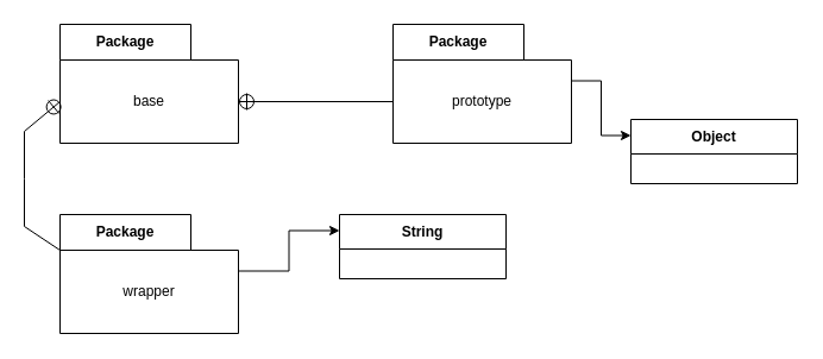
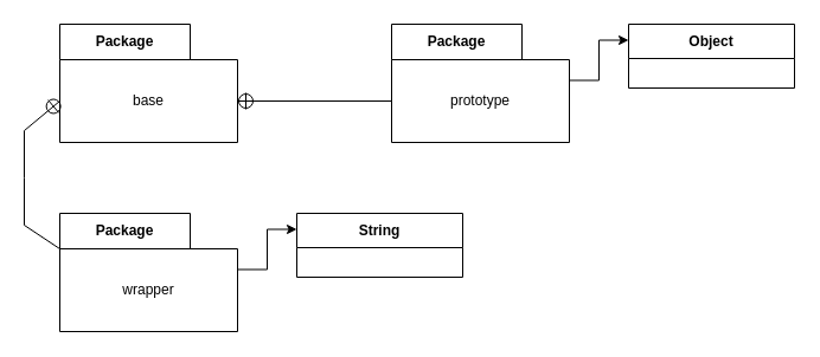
  <mxCell id="0" />
  <mxCell id="1" parent="0" />
  <mxCell id="2" value="Package" style="shape=folder;fontStyle=1;tabWidth=110;tabHeight=30;tabPosition=left;html=1;boundedLbl=1;labelInHeader=1;container=1;collapsible=0;whiteSpace=wrap;" vertex="1" parent="1"><mxGeometry x="50" y="20" width="150" height="100" as="geometry" /></mxCell>
  <mxCell id="3" value="base" style="html=1;strokeColor=none;resizeWidth=1;resizeHeight=1;fillColor=none;part=1;connectable=0;allowArrows=0;deletable=0;whiteSpace=wrap;" vertex="1" parent="2"><mxGeometry width="150" height="70" relative="1" as="geometry"><mxPoint y="30" as="offset" /></mxGeometry></mxCell>
  <mxCell id="4" style="edgeStyle=orthogonalEdgeStyle;rounded=0;orthogonalLoop=1;jettySize=auto;html=1;exitX=0;exitY=0;exitDx=150;exitDy=47.5;exitPerimeter=0;entryX=0;entryY=0.25;entryDx=0;entryDy=0;" edge="1" parent="1" source="5" target="11"><mxGeometry relative="1" as="geometry" /></mxCell>
  <mxCell id="5" value="Package" style="shape=folder;fontStyle=1;tabWidth=110;tabHeight=30;tabPosition=left;html=1;boundedLbl=1;labelInHeader=1;container=1;collapsible=0;whiteSpace=wrap;" vertex="1" parent="1"><mxGeometry x="50" y="180" width="150" height="100" as="geometry" /></mxCell>
  <mxCell id="6" value="wrapper" style="html=1;strokeColor=none;resizeWidth=1;resizeHeight=1;fillColor=none;part=1;connectable=0;allowArrows=0;deletable=0;whiteSpace=wrap;" vertex="1" parent="5"><mxGeometry width="150" height="70" relative="1" as="geometry"><mxPoint y="30" as="offset" /></mxGeometry></mxCell>
  <mxCell id="7" value="Package" style="shape=folder;fontStyle=1;tabWidth=110;tabHeight=30;tabPosition=left;html=1;boundedLbl=1;labelInHeader=1;container=1;collapsible=0;whiteSpace=wrap;" vertex="1" parent="1"><mxGeometry x="330" y="20" width="150" height="100" as="geometry" /></mxCell>
  <mxCell id="8" value="prototype" style="html=1;strokeColor=none;resizeWidth=1;resizeHeight=1;fillColor=none;part=1;connectable=0;allowArrows=0;deletable=0;whiteSpace=wrap;" vertex="1" parent="7"><mxGeometry width="150" height="70" relative="1" as="geometry"><mxPoint y="30" as="offset" /></mxGeometry></mxCell>
  <mxCell id="9" value="" style="edgeStyle=none;html=1;startArrow=sysMLPackCont;startSize=12;endArrow=none;rounded=0;exitX=0;exitY=0;exitDx=150;exitDy=65;exitPerimeter=0;entryX=0;entryY=0;entryDx=0;entryDy=65;entryPerimeter=0;" edge="1" parent="1" source="2" target="7"><mxGeometry width="160" relative="1" as="geometry"><mxPoint x="220" y="119" as="sourcePoint" /><mxPoint x="380" y="119" as="targetPoint" /></mxGeometry></mxCell>
  <mxCell id="10" value="" style="edgeStyle=none;html=1;startArrow=sysMLPackCont;startSize=12;endArrow=none;rounded=0;exitX=0;exitY=0;exitDx=0;exitDy=65;exitPerimeter=0;entryX=0;entryY=0;entryDx=0;entryDy=30;entryPerimeter=0;" edge="1" parent="1" source="2" target="5"><mxGeometry width="160" relative="1" as="geometry"><mxPoint x="180" y="150" as="sourcePoint" /><mxPoint x="310" y="150" as="targetPoint" /><Array as="points"><mxPoint x="20" y="110" /><mxPoint x="20" y="150" /><mxPoint x="20" y="190" /></Array></mxGeometry></mxCell>
- <mxCell id="11" value="String" style="swimlane;fontStyle=1;align=center;verticalAlign=middle;childLayout=stackLayout;horizontal=1;startSize=29;horizontalStack=0;resizeParent=1;resizeParentMax=0;resizeLast=0;collapsible=0;marginBottom=0;html=1;whiteSpace=wrap;" vertex="1" parent="1"><mxGeometry x="285" y="180" width="140" height="54" as="geometry" /></mxCell>
- <mxCell id="12" value="Object" style="swimlane;fontStyle=1;align=center;verticalAlign=middle;childLayout=stackLayout;horizontal=1;startSize=29;horizontalStack=0;resizeParent=1;resizeParentMax=0;resizeLast=0;collapsible=0;marginBottom=0;html=1;whiteSpace=wrap;" vertex="1" parent="1"><mxGeometry x="530" y="100" width="140" height="54" as="geometry" /></mxCell>
+ <mxCell id="11" value="String" style="swimlane;fontStyle=1;align=center;verticalAlign=middle;childLayout=stackLayout;horizontal=1;startSize=29;horizontalStack=0;resizeParent=1;resizeParentMax=0;resizeLast=0;collapsible=0;marginBottom=0;html=1;whiteSpace=wrap;" vertex="1" parent="1"><mxGeometry x="250" y="180" width="140" height="54" as="geometry" /></mxCell>
+ <mxCell id="12" value="Object" style="swimlane;fontStyle=1;align=center;verticalAlign=middle;childLayout=stackLayout;horizontal=1;startSize=29;horizontalStack=0;resizeParent=1;resizeParentMax=0;resizeLast=0;collapsible=0;marginBottom=0;html=1;whiteSpace=wrap;" vertex="1" parent="1"><mxGeometry x="530" y="20" width="140" height="54" as="geometry" /></mxCell>
  <mxCell id="13" style="edgeStyle=orthogonalEdgeStyle;rounded=0;orthogonalLoop=1;jettySize=auto;html=1;exitX=0;exitY=0;exitDx=150;exitDy=47.5;exitPerimeter=0;entryX=0;entryY=0.25;entryDx=0;entryDy=0;" edge="1" parent="1" source="7" target="12"><mxGeometry relative="1" as="geometry"><mxPoint x="510" y="40" as="targetPoint" /></mxGeometry></mxCell>
